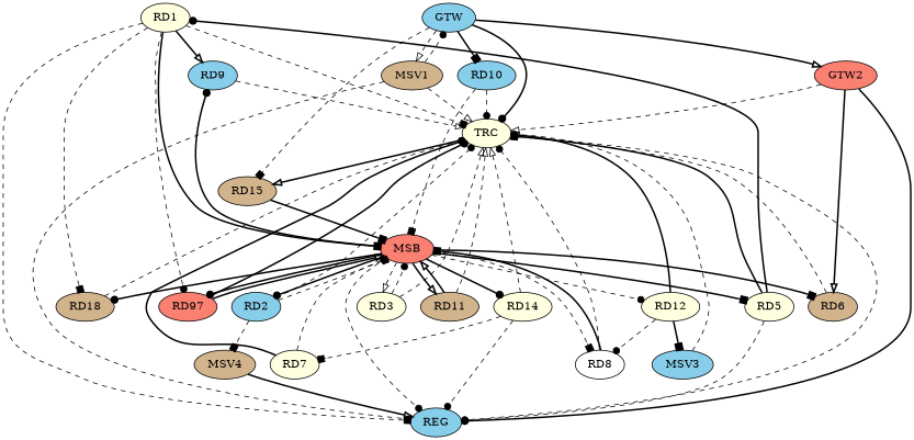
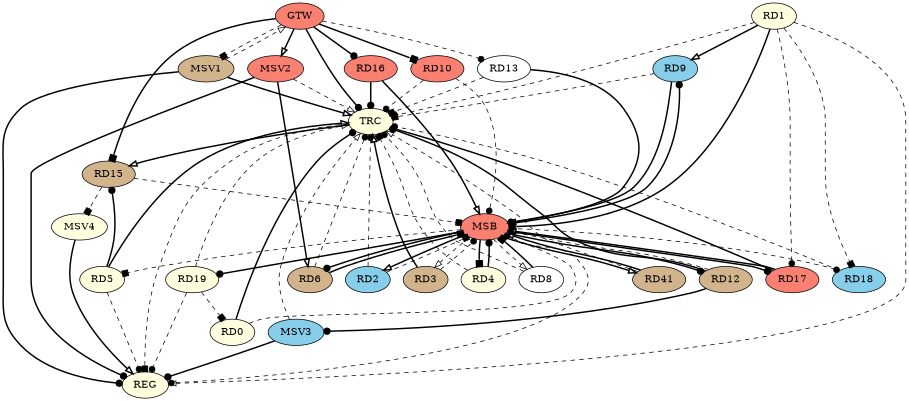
  strict digraph {
    node [fillcolor=lightyellow style=filled]
    edge [arrowhead=dot style=bold]
    n1 [label=RD1]
    n2 [fillcolor=skyblue label=RD9]
-   n3 [fillcolor=salmon label=RD97]
-   n4 [fillcolor=tan label=RD18]
-   n5 [fillcolor=skyblue label=REG]
+   n3 [fillcolor=salmon label=RD17]
+   n4 [fillcolor=skyblue label=RD18]
+   n5 [label=REG]
    n6 [label=TRC]
    n7 [fillcolor=salmon label=MSB]
    n8 [fillcolor=tan label=RD15]
    n9 [fillcolor=skyblue label=RD2]
-   n10 [label=RD3]
+   n10 [fillcolor=tan label=RD3]
+   n11 [label=RD4]
    n12 [label=RD5]
    n13 [fillcolor=tan label=RD6]
    n14 [fillcolor=white label=RD8]
-   n15 [fillcolor=tan label=RD11]
-   n16 [label=RD12]
-   n17 [label=RD14]
-   n18 [label=RD7]
-   n19 [fillcolor=skyblue label=RD10]
+   n15 [fillcolor=tan label=RD41]
+   n16 [fillcolor=tan label=RD12]
+   n17 [label=RD19]
+   n18 [label=RD0]
+   n19 [fillcolor=salmon label=RD10]
    n20 [fillcolor=skyblue label=MSV3]
-   n22 [fillcolor=tan label=MSV4]
-   n24 [fillcolor=skyblue label=GTW]
+   n21 [fillcolor=white label=RD13]
+   n22 [label=MSV4]
+   n23 [fillcolor=salmon label=RD16]
+   n24 [fillcolor=salmon label=GTW]
    n25 [fillcolor=tan label=MSV1]
-   n26 [fillcolor=salmon label=GTW2]
+   n26 [fillcolor=salmon label=MSV2]
    n1 -> n2 [arrowhead=onormal]
    n1 -> n3 [style=dashed]
    n1 -> n4 [arrowhead=box style=dashed]
-   n1 -> n5 [arrowhead=box style=dashed]
+   n1 -> n5 [arrowhead=onormal style=dashed]
    n1 -> n6 [arrowhead=box style=dashed]
    n1 -> n7 [arrowhead=box]
-   n2 -> n6 [arrowhead=onormal style=dashed]
+   n2 -> n6 [arrowhead=box style=dashed]
+   n2 -> n7
    n3 -> n6
    n3 -> n7 [arrowhead=onormal]
    n4 -> n6 [style=dashed]
-   n6 -> n5 [style=dashed]
+   n6 -> n5 [arrowhead=box style=dashed]
    n6 -> n8 [arrowhead=onormal]
    n7 -> n2
    n7 -> n3
-   n7 -> n4
+   n7 -> n4 [style=dashed]
    n7 -> n5 [style=dashed]
-   n7 -> n9
+   n7 -> n9 [arrowhead=onormal]
    n7 -> n10 [arrowhead=onormal style=dashed]
-   n7 -> n12 [arrowhead=box]
-   n7 -> n13 [arrowhead=box]
-   n7 -> n14 [arrowhead=box style=dashed]
+   n7 -> n11 [arrowhead=box]
+   n7 -> n12 [arrowhead=box style=dashed]
+   n7 -> n13
+   n7 -> n14 [arrowhead=onormal style=dashed]
    n7 -> n15 [arrowhead=onormal]
-   n7 -> n16 [style=dashed]
+   n7 -> n16
    n7 -> n17
-   n8 -> n7 [arrowhead=box]
-   n9 -> n22 [arrowhead=box style=dashed]
+   n8 -> n7 [arrowhead=box style=dashed]
+   n8 -> n22 [arrowhead=box style=dashed]
    n9 -> n6 [style=dashed]
    n9 -> n7 [arrowhead=box style=dashed]
-   n10 -> n6 [arrowhead=onormal style=dashed]
+   n10 -> n6 [arrowhead=onormal]
    n10 -> n7 [style=dashed]
-   n12 -> n1
+   n11 -> n6 [arrowhead=box style=dashed]
+   n11 -> n7
+   n12 -> n8
    n12 -> n5 [style=dashed]
-   n12 -> n6 [arrowhead=box]
+   n12 -> n6 [arrowhead=onormal]
    n13 -> n6 [style=dashed]
+   n13 -> n7 [arrowhead=box]
    n14 -> n6 [style=dashed]
    n14 -> n7 [arrowhead=box]
    n15 -> n6 [arrowhead=onormal style=dashed]
    n15 -> n7 [arrowhead=onormal]
    n16 -> n6
-   n16 -> n14 [style=dashed]
-   n16 -> n20 [arrowhead=box]
+   n16 -> n7 [style=dashed]
+   n16 -> n20
    n17 -> n5 [style=dashed]
    n17 -> n6 [arrowhead=onormal style=dashed]
    n17 -> n18 [arrowhead=box style=dashed]
    n18 -> n6
    n18 -> n7 [style=dashed]
    n19 -> n6 [style=dashed]
-   n19 -> n7 [arrowhead=box style=dashed]
+   n19 -> n7 [style=dashed]
+   n20 -> n5
    n20 -> n6 [arrowhead=onormal style=dashed]
+   n21 -> n6 [arrowhead=box style=dashed]
+   n21 -> n7 [arrowhead=onormal]
    n22 -> n5 [arrowhead=onormal]
+   n23 -> n6
+   n23 -> n7 [arrowhead=onormal]
    n24 -> n6
-   n24 -> n8 [arrowhead=box style=dashed]
+   n24 -> n8 [arrowhead=box]
    n24 -> n19 [arrowhead=box]
-   n24 -> n25 [arrowhead=onormal style=dashed]
+   n24 -> n21 [style=dashed]
+   n24 -> n23
+   n24 -> n25 [arrowhead=box style=dashed]
    n24 -> n26 [arrowhead=onormal]
-   n25 -> n5 [style=dashed]
-   n25 -> n6 [arrowhead=onormal style=dashed]
-   n25 -> n24 [style=dashed]
+   n25 -> n5
+   n25 -> n6 [arrowhead=onormal]
+   n25 -> n24 [arrowhead=onormal style=dashed]
    n26 -> n5
    n26 -> n6 [arrowhead=onormal style=dashed]
    n26 -> n13 [arrowhead=onormal]
  }
